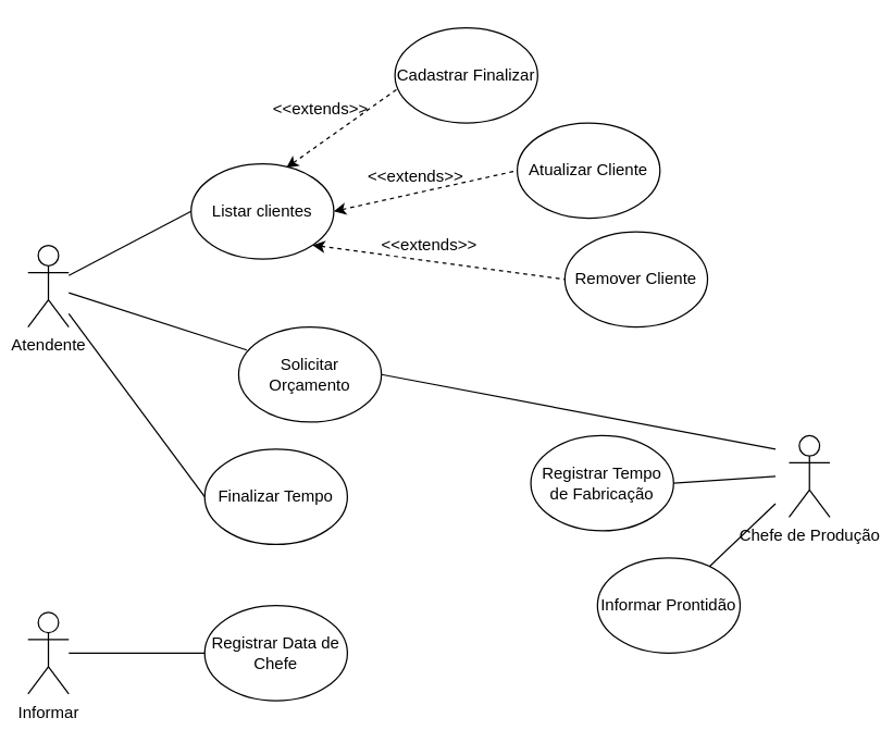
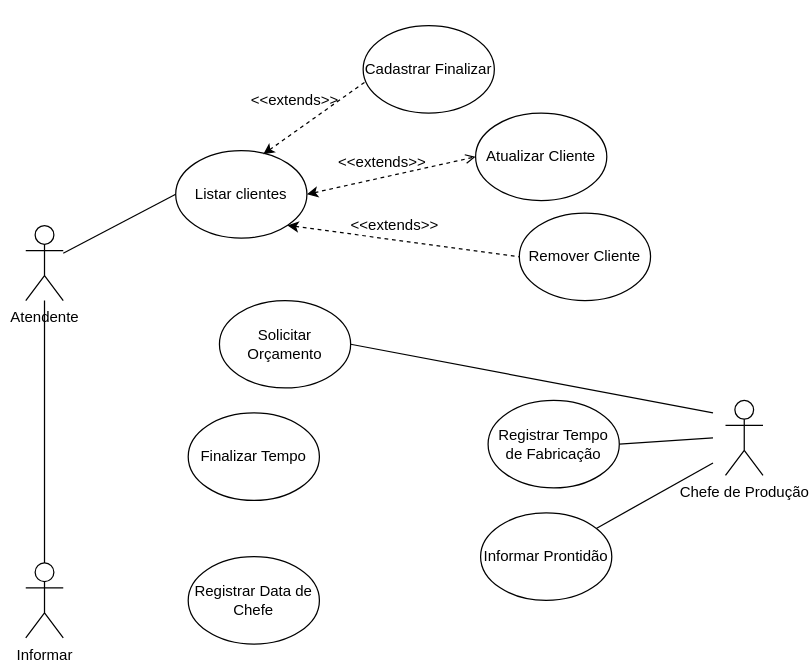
  <mxCell id="0" />
  <mxCell id="1" parent="0" />
  <mxCell id="2" value="Atendente" style="shape=umlActor;verticalLabelPosition=bottom;verticalAlign=top;html=1;outlineConnect=0;" vertex="1" parent="1"><mxGeometry x="20" y="180" width="30" height="60" as="geometry" /></mxCell>
  <mxCell id="3" value="Solicitar Orçamento" style="ellipse;whiteSpace=wrap;html=1;" vertex="1" parent="1"><mxGeometry x="175" y="240" width="105" height="70" as="geometry" /></mxCell>
- <mxCell id="4" value="" style="endArrow=none;html=1;rounded=0;entryX=0.057;entryY=0.243;entryDx=0;entryDy=0;entryPerimeter=0;" edge="1" parent="1" source="2" target="3"><mxGeometry width="50" height="50" relative="1" as="geometry"><mxPoint x="120" y="300" as="sourcePoint" /><mxPoint x="170" y="250" as="targetPoint" /></mxGeometry></mxCell>
+ <mxCell id="4" value="" style="endArrow=none;html=1;rounded=0;" edge="1" parent="1" source="2" target="22"><mxGeometry width="50" height="50" relative="1" as="geometry"><mxPoint x="120" y="300" as="sourcePoint" /><mxPoint x="170" y="250" as="targetPoint" /></mxGeometry></mxCell>
  <mxCell id="5" value="Finalizar Tempo" style="ellipse;whiteSpace=wrap;html=1;" vertex="1" parent="1"><mxGeometry x="150" y="330" width="105" height="70" as="geometry" /></mxCell>
- <mxCell id="6" value="" style="endArrow=none;html=1;rounded=0;entryX=0;entryY=0.5;entryDx=0;entryDy=0;" edge="1" parent="1" source="2" target="5"><mxGeometry width="50" height="50" relative="1" as="geometry"><mxPoint x="90" y="194.565" as="sourcePoint" /><mxPoint x="190" y="225" as="targetPoint" /></mxGeometry></mxCell>
  <mxCell id="7" value="Listar clientes" style="ellipse;whiteSpace=wrap;html=1;" vertex="1" parent="1"><mxGeometry x="140" y="120" width="105" height="70" as="geometry" /></mxCell>
  <mxCell id="8" value="" style="endArrow=none;html=1;rounded=0;entryX=0;entryY=0.5;entryDx=0;entryDy=0;" edge="1" parent="1" target="7" source="2"><mxGeometry width="50" height="50" relative="1" as="geometry"><mxPoint x="70" y="200" as="sourcePoint" /><mxPoint x="180" y="170" as="targetPoint" /></mxGeometry></mxCell>
  <mxCell id="9" value="Cadastrar Finalizar" style="ellipse;whiteSpace=wrap;html=1;" vertex="1" parent="1"><mxGeometry x="290" y="20" width="105" height="70" as="geometry" /></mxCell>
  <mxCell id="10" value="Atualizar Cliente" style="ellipse;whiteSpace=wrap;html=1;" vertex="1" parent="1"><mxGeometry x="380" y="90" width="105" height="70" as="geometry" /></mxCell>
  <mxCell id="11" value="Remover Cliente" style="ellipse;whiteSpace=wrap;html=1;" vertex="1" parent="1"><mxGeometry x="415" y="170" width="105" height="70" as="geometry" /></mxCell>
  <mxCell id="12" value="" style="endArrow=none;dashed=1;html=1;rounded=0;exitX=0.667;exitY=0.043;exitDx=0;exitDy=0;exitPerimeter=0;startArrow=classic;startFill=1;entryX=0.029;entryY=0.629;entryDx=0;entryDy=0;entryPerimeter=0;" edge="1" parent="1" source="7" target="9"><mxGeometry width="50" height="50" relative="1" as="geometry"><mxPoint x="334" y="210" as="sourcePoint" /><mxPoint x="384" y="160" as="targetPoint" /></mxGeometry></mxCell>
  <mxCell id="13" value="&amp;lt;&amp;lt;extends&amp;gt;&amp;gt;" style="text;html=1;align=center;verticalAlign=middle;resizable=0;points=[];autosize=1;strokeColor=none;fillColor=none;" vertex="1" parent="1"><mxGeometry x="190" y="70" width="90" height="20" as="geometry" /></mxCell>
- <mxCell id="14" value="" style="endArrow=none;dashed=1;html=1;rounded=0;startArrow=classic;startFill=1;entryX=0;entryY=0.5;entryDx=0;entryDy=0;exitX=1;exitY=0.5;exitDx=0;exitDy=0;" edge="1" parent="1" source="7" target="10"><mxGeometry width="50" height="50" relative="1" as="geometry"><mxPoint x="310" y="210" as="sourcePoint" /><mxPoint x="373.045" y="114.03" as="targetPoint" /></mxGeometry></mxCell>
+ <mxCell id="14" value="" style="endArrow=open;dashed=1;html=1;rounded=0;startArrow=classic;startFill=1;entryX=0;entryY=0.5;entryDx=0;entryDy=0;exitX=1;exitY=0.5;exitDx=0;exitDy=0;" edge="1" parent="1" source="7" target="10"><mxGeometry width="50" height="50" relative="1" as="geometry"><mxPoint x="310" y="210" as="sourcePoint" /><mxPoint x="373.045" y="114.03" as="targetPoint" /></mxGeometry></mxCell>
  <mxCell id="15" value="&amp;lt;&amp;lt;extends&amp;gt;&amp;gt;" style="text;html=1;align=center;verticalAlign=middle;resizable=0;points=[];autosize=1;strokeColor=none;fillColor=none;" vertex="1" parent="1"><mxGeometry x="260" y="120" width="90" height="20" as="geometry" /></mxCell>
  <mxCell id="16" value="" style="endArrow=none;dashed=1;html=1;rounded=0;startArrow=classic;startFill=1;entryX=0;entryY=0.5;entryDx=0;entryDy=0;exitX=1;exitY=1;exitDx=0;exitDy=0;" edge="1" parent="1" source="7" target="11"><mxGeometry width="50" height="50" relative="1" as="geometry"><mxPoint x="325" y="225" as="sourcePoint" /><mxPoint x="440" y="205" as="targetPoint" /></mxGeometry></mxCell>
  <mxCell id="17" value="&amp;lt;&amp;lt;extends&amp;gt;&amp;gt;" style="text;html=1;align=center;verticalAlign=middle;resizable=0;points=[];autosize=1;strokeColor=none;fillColor=none;" vertex="1" parent="1"><mxGeometry x="270" y="170" width="90" height="20" as="geometry" /></mxCell>
  <mxCell id="18" value="Chefe de Produção" style="shape=umlActor;verticalLabelPosition=bottom;verticalAlign=top;html=1;outlineConnect=0;" vertex="1" parent="1"><mxGeometry x="580" y="320" width="30" height="60" as="geometry" /></mxCell>
  <mxCell id="19" value="" style="endArrow=none;html=1;rounded=0;entryX=1;entryY=0.5;entryDx=0;entryDy=0;" edge="1" parent="1" target="3"><mxGeometry width="50" height="50" relative="1" as="geometry"><mxPoint x="570" y="330" as="sourcePoint" /><mxPoint x="585.985" y="426.41" as="targetPoint" /></mxGeometry></mxCell>
- <mxCell id="20" value="Informar Prontidão" style="ellipse;whiteSpace=wrap;html=1;" vertex="1" parent="1"><mxGeometry x="439" y="410" width="105" height="70" as="geometry" /></mxCell>
+ <mxCell id="20" value="Informar Prontidão" style="ellipse;whiteSpace=wrap;html=1;" vertex="1" parent="1"><mxGeometry x="384" y="410" width="105" height="70" as="geometry" /></mxCell>
  <mxCell id="21" value="" style="endArrow=none;html=1;rounded=0;" edge="1" parent="1" target="20"><mxGeometry width="50" height="50" relative="1" as="geometry"><mxPoint x="570" y="370" as="sourcePoint" /><mxPoint x="584.985" y="526.41" as="targetPoint" /></mxGeometry></mxCell>
  <mxCell id="22" value="Informar" style="shape=umlActor;verticalLabelPosition=bottom;verticalAlign=top;html=1;outlineConnect=0;" vertex="1" parent="1"><mxGeometry x="20" y="450" width="30" height="60" as="geometry" /></mxCell>
  <mxCell id="23" value="Registrar Data de Chefe" style="ellipse;whiteSpace=wrap;html=1;" vertex="1" parent="1"><mxGeometry x="150" y="445" width="105" height="70" as="geometry" /></mxCell>
- <mxCell id="24" value="" style="endArrow=none;html=1;rounded=0;entryX=0;entryY=0.5;entryDx=0;entryDy=0;" edge="1" parent="1" source="22" target="23"><mxGeometry width="50" height="50" relative="1" as="geometry"><mxPoint x="50" y="540" as="sourcePoint" /><mxPoint x="150" y="440" as="targetPoint" /></mxGeometry></mxCell>
  <mxCell id="25" value="" style="endArrow=none;html=1;rounded=0;entryX=1;entryY=0.5;entryDx=0;entryDy=0;" edge="1" parent="1" target="26"><mxGeometry width="50" height="50" relative="1" as="geometry"><mxPoint x="570" y="350" as="sourcePoint" /><mxPoint x="450" y="420" as="targetPoint" /></mxGeometry></mxCell>
  <mxCell id="26" value="Registrar Tempo de Fabricação" style="ellipse;whiteSpace=wrap;html=1;" vertex="1" parent="1"><mxGeometry x="390" y="320" width="105" height="70" as="geometry" /></mxCell>
